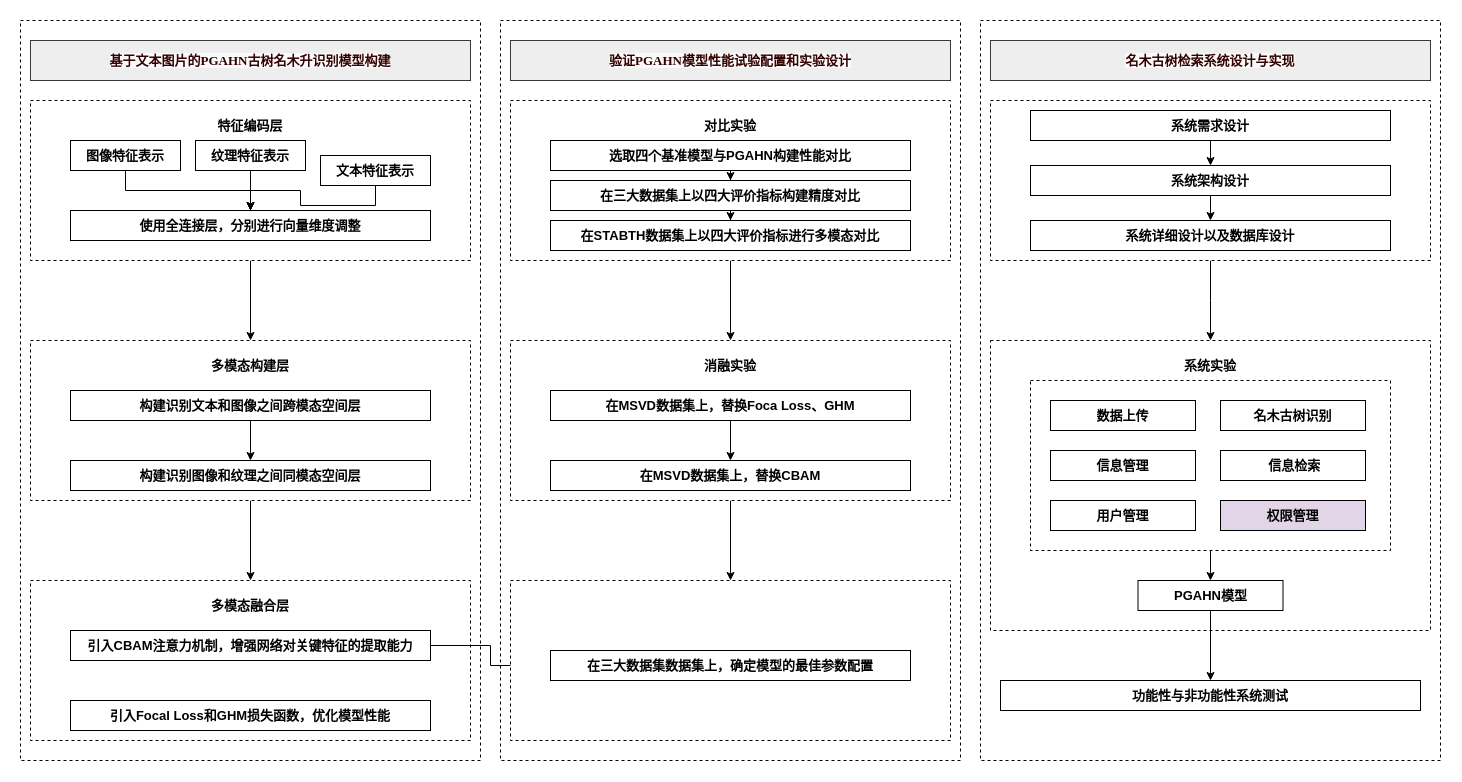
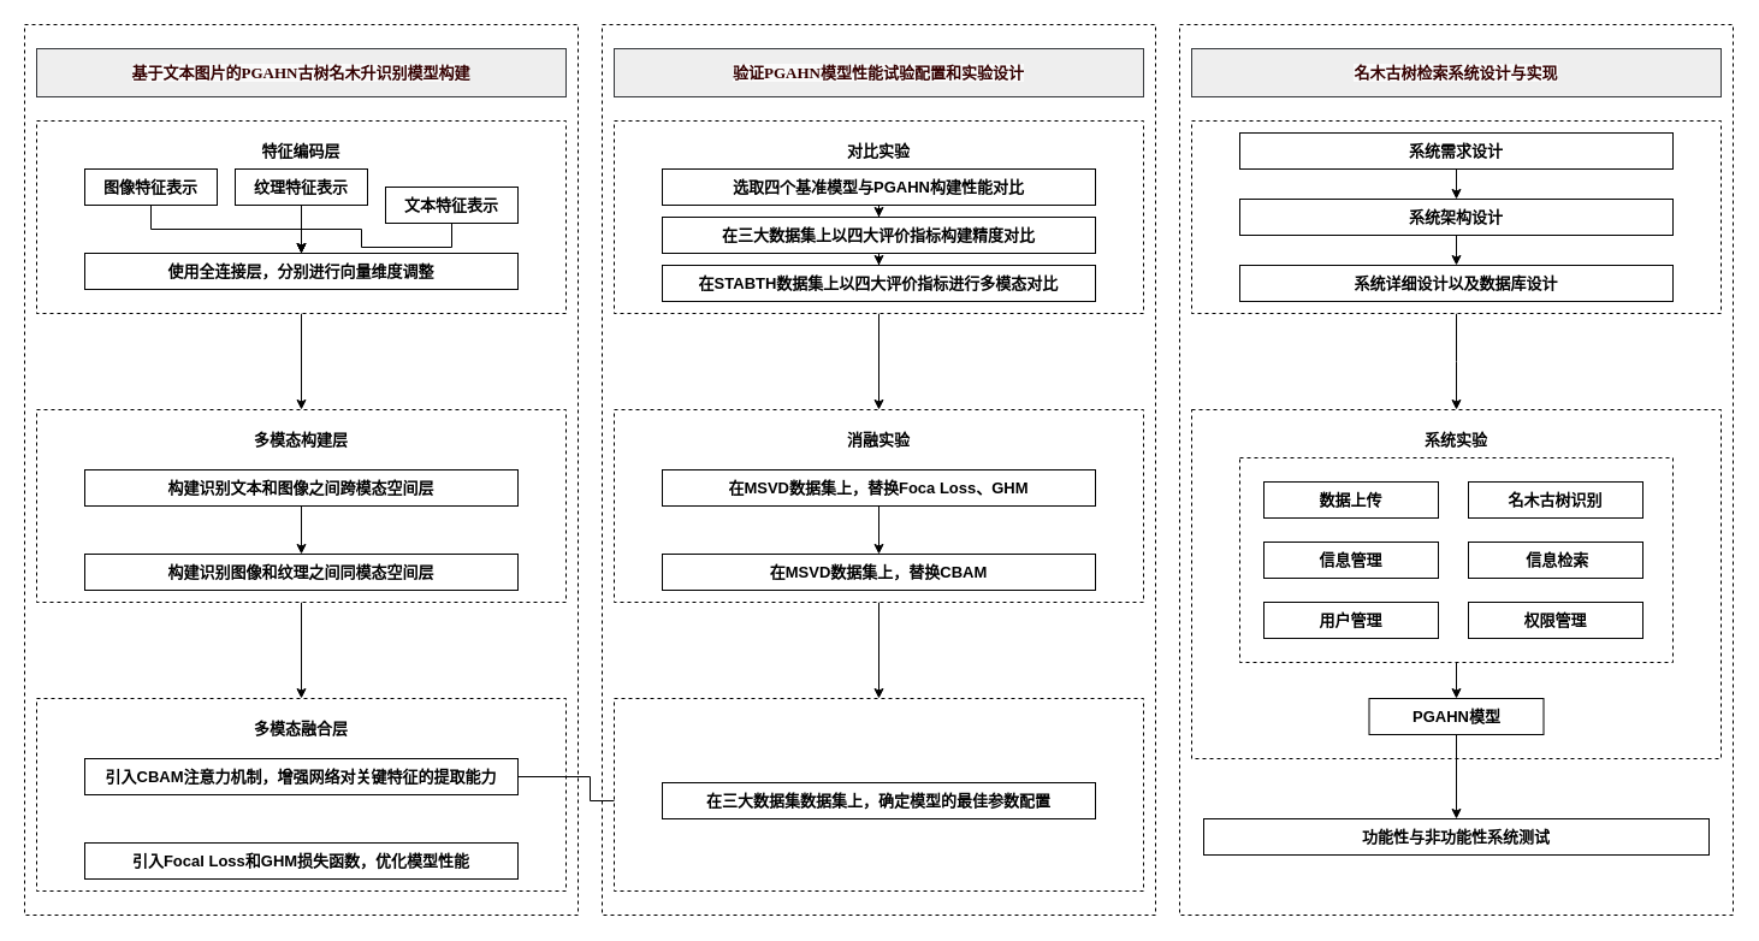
  <mxCell id="0" />
  <mxCell id="1" parent="0" />
  <mxCell id="2" value="" style="rounded=0;whiteSpace=wrap;html=1;dashed=1;fontSize=13;fontStyle=1" parent="1" vertex="1"><mxGeometry x="980" y="20" width="460" height="740" as="geometry" /></mxCell>
  <mxCell id="3" value="" style="rounded=0;whiteSpace=wrap;html=1;dashed=1;fontSize=13;fontStyle=1" parent="1" vertex="1"><mxGeometry x="500" y="20" width="460" height="740" as="geometry" /></mxCell>
  <mxCell id="4" value="" style="rounded=0;whiteSpace=wrap;html=1;dashed=1;fontSize=13;fontStyle=1" parent="1" vertex="1"><mxGeometry x="20" y="20" width="460" height="740" as="geometry" /></mxCell>
  <mxCell id="5" value="" style="rounded=0;whiteSpace=wrap;html=1;dashed=1;fontSize=13;fontStyle=1" parent="1" vertex="1"><mxGeometry x="990" y="340" width="440" height="290" as="geometry" /></mxCell>
  <mxCell id="6" style="edgeStyle=orthogonalEdgeStyle;rounded=0;orthogonalLoop=1;jettySize=auto;html=1;entryX=0.5;entryY=0;entryDx=0;entryDy=0;fontSize=13;fontStyle=1" parent="1" source="7" edge="1"><mxGeometry relative="1" as="geometry"><mxPoint x="1210" y="340" as="targetPoint" /></mxGeometry></mxCell>
  <mxCell id="7" value="" style="rounded=0;whiteSpace=wrap;html=1;dashed=1;fontSize=13;fontStyle=1" parent="1" vertex="1"><mxGeometry x="990" y="100" width="440" height="160" as="geometry" /></mxCell>
  <mxCell id="8" value="&lt;div style=&quot;text-align: left;&quot;&gt;&lt;font face=&quot;微软雅黑&quot; style=&quot;color: rgb(51, 0, 0);&quot;&gt;&lt;span style=&quot;caret-color: rgb(231, 79, 76); background-color: rgb(250, 250, 250);&quot;&gt;&lt;span&gt;基于文本图片的PGAHN古树名木升识别模型构建&lt;/span&gt;&lt;/span&gt;&lt;/font&gt;&lt;/div&gt;" style="rounded=0;whiteSpace=wrap;html=1;fontStyle=1;fillColor=#eeeeee;strokeColor=#36393d;fontSize=13;" parent="1" vertex="1"><mxGeometry x="30" y="40" width="440" height="40" as="geometry" /></mxCell>
  <mxCell id="9" style="edgeStyle=orthogonalEdgeStyle;rounded=0;orthogonalLoop=1;jettySize=auto;html=1;entryX=0.5;entryY=0;entryDx=0;entryDy=0;fontSize=13;fontStyle=1" parent="1" source="10" target="20" edge="1"><mxGeometry relative="1" as="geometry" /></mxCell>
  <mxCell id="10" value="" style="rounded=0;whiteSpace=wrap;html=1;dashed=1;fontSize=13;fontStyle=1" parent="1" vertex="1"><mxGeometry x="30" y="100" width="440" height="160" as="geometry" /></mxCell>
  <mxCell id="11" value="特征编码层" style="rounded=0;whiteSpace=wrap;html=1;fillColor=default;strokeColor=none;fontSize=13;fontStyle=1" parent="1" vertex="1"><mxGeometry x="190" y="110" width="120" height="30" as="geometry" /></mxCell>
  <mxCell id="12" style="edgeStyle=orthogonalEdgeStyle;rounded=0;orthogonalLoop=1;jettySize=auto;html=1;entryX=0.5;entryY=0;entryDx=0;entryDy=0;fontSize=13;fontStyle=1" parent="1" source="13" target="18" edge="1"><mxGeometry relative="1" as="geometry" /></mxCell>
  <mxCell id="13" value="图像特征表示" style="rounded=0;whiteSpace=wrap;html=1;fontSize=13;fontStyle=1" parent="1" vertex="1"><mxGeometry x="70" y="140" width="110" height="30" as="geometry" /></mxCell>
  <mxCell id="14" style="edgeStyle=orthogonalEdgeStyle;rounded=0;orthogonalLoop=1;jettySize=auto;html=1;fontSize=13;fontStyle=1" parent="1" source="15" target="18" edge="1"><mxGeometry relative="1" as="geometry" /></mxCell>
  <mxCell id="15" value="纹理特征表示" style="rounded=0;whiteSpace=wrap;html=1;fontSize=13;fontStyle=1" parent="1" vertex="1"><mxGeometry x="195" y="140" width="110" height="30" as="geometry" /></mxCell>
  <mxCell id="16" style="edgeStyle=orthogonalEdgeStyle;rounded=0;orthogonalLoop=1;jettySize=auto;html=1;entryX=0.5;entryY=0;entryDx=0;entryDy=0;fontSize=13;fontStyle=1" parent="1" source="17" target="18" edge="1"><mxGeometry relative="1" as="geometry" /></mxCell>
  <mxCell id="17" value="文本特征表示" style="rounded=0;whiteSpace=wrap;html=1;strokeColor=default;fontSize=13;fontStyle=1" parent="1" vertex="1"><mxGeometry x="320" y="155" width="110" height="30" as="geometry" /></mxCell>
  <mxCell id="18" value="使用全连接层，分别进行向量维度调整" style="rounded=0;whiteSpace=wrap;html=1;fontSize=13;fontStyle=1" parent="1" vertex="1"><mxGeometry x="70" y="210" width="360" height="30" as="geometry" /></mxCell>
  <mxCell id="19" style="edgeStyle=orthogonalEdgeStyle;rounded=0;orthogonalLoop=1;jettySize=auto;html=1;entryX=0.5;entryY=0;entryDx=0;entryDy=0;fontSize=13;fontStyle=1" parent="1" source="20" target="25" edge="1"><mxGeometry relative="1" as="geometry" /></mxCell>
  <mxCell id="20" value="" style="rounded=0;whiteSpace=wrap;html=1;dashed=1;fontSize=13;fontStyle=1" parent="1" vertex="1"><mxGeometry x="30" y="340" width="440" height="160" as="geometry" /></mxCell>
  <mxCell id="21" value="多模态构建层" style="rounded=0;whiteSpace=wrap;html=1;fillColor=none;strokeColor=none;fontSize=13;fontStyle=1" parent="1" vertex="1"><mxGeometry x="190" y="350" width="120" height="30" as="geometry" /></mxCell>
  <mxCell id="22" style="edgeStyle=orthogonalEdgeStyle;rounded=0;orthogonalLoop=1;jettySize=auto;html=1;fontSize=13;fontStyle=1" parent="1" source="23" target="24" edge="1"><mxGeometry relative="1" as="geometry" /></mxCell>
  <mxCell id="23" value="构建识别文本和图像之间跨模态空间层" style="rounded=0;whiteSpace=wrap;html=1;fontSize=13;fontStyle=1" parent="1" vertex="1"><mxGeometry x="70" y="390" width="360" height="30" as="geometry" /></mxCell>
  <mxCell id="24" value="构建识别图像和纹理之间同模态空间层" style="rounded=0;whiteSpace=wrap;html=1;fontSize=13;fontStyle=1" parent="1" vertex="1"><mxGeometry x="70" y="460" width="360" height="30" as="geometry" /></mxCell>
  <mxCell id="25" value="" style="rounded=0;whiteSpace=wrap;html=1;dashed=1;fontSize=13;fontStyle=1" parent="1" vertex="1"><mxGeometry x="30" y="580" width="440" height="160" as="geometry" /></mxCell>
  <mxCell id="26" value="多模态融合层" style="rounded=0;whiteSpace=wrap;html=1;strokeColor=none;fontSize=13;fontStyle=1" parent="1" vertex="1"><mxGeometry x="190" y="590" width="120" height="30" as="geometry" /></mxCell>
  <mxCell id="27" style="edgeStyle=orthogonalEdgeStyle;rounded=0;orthogonalLoop=1;jettySize=auto;html=1;fontSize=13;fontStyle=1;" parent="1" source="28" target="45" edge="1"><mxGeometry relative="1" as="geometry" /></mxCell>
  <mxCell id="28" value="引入CBAM注意力机制，增强网络对关键特征的提取能力" style="rounded=0;whiteSpace=wrap;html=1;fontSize=13;fontStyle=1" parent="1" vertex="1"><mxGeometry x="70" y="630" width="360" height="30" as="geometry" /></mxCell>
  <mxCell id="29" value="引入Focal Loss和GHM损失函数，优化模型性能" style="rounded=0;whiteSpace=wrap;html=1;fontSize=13;fontStyle=1" parent="1" vertex="1"><mxGeometry x="70" y="700" width="360" height="30" as="geometry" /></mxCell>
  <mxCell id="30" value="&lt;div style=&quot;text-align: left;&quot;&gt;&lt;font color=&quot;#330000&quot; face=&quot;微软雅黑&quot;&gt;&lt;span style=&quot;caret-color: rgb(231, 79, 76); background-color: rgb(250, 250, 250);&quot;&gt;&lt;span&gt;验证PGAHN模型性能试验配置和实验设计&lt;/span&gt;&lt;/span&gt;&lt;/font&gt;&lt;/div&gt;" style="rounded=0;whiteSpace=wrap;html=1;fillColor=#eeeeee;strokeColor=#36393d;fontStyle=1;fontSize=13;" parent="1" vertex="1"><mxGeometry x="510" y="40" width="440" height="40" as="geometry" /></mxCell>
  <mxCell id="31" style="edgeStyle=orthogonalEdgeStyle;rounded=0;orthogonalLoop=1;jettySize=auto;html=1;entryX=0.5;entryY=0;entryDx=0;entryDy=0;fontSize=13;fontStyle=1" parent="1" source="32" target="39" edge="1"><mxGeometry relative="1" as="geometry" /></mxCell>
  <mxCell id="32" value="" style="rounded=0;whiteSpace=wrap;html=1;dashed=1;fontSize=13;fontStyle=1" parent="1" vertex="1"><mxGeometry x="510" y="100" width="440" height="160" as="geometry" /></mxCell>
  <mxCell id="33" value="对比实验" style="rounded=0;whiteSpace=wrap;html=1;fillColor=default;strokeColor=none;fontSize=13;fontStyle=1" parent="1" vertex="1"><mxGeometry x="670" y="110" width="120" height="30" as="geometry" /></mxCell>
  <mxCell id="34" style="edgeStyle=orthogonalEdgeStyle;rounded=0;orthogonalLoop=1;jettySize=auto;html=1;entryX=0.5;entryY=0;entryDx=0;entryDy=0;fontSize=13;fontStyle=1" parent="1" source="35" target="37" edge="1"><mxGeometry relative="1" as="geometry" /></mxCell>
  <mxCell id="35" value="选取四个基准模型与PGAHN构建性能对比" style="rounded=0;whiteSpace=wrap;html=1;fontSize=13;fontStyle=1" parent="1" vertex="1"><mxGeometry x="550" y="140" width="360" height="30" as="geometry" /></mxCell>
  <mxCell id="36" style="edgeStyle=orthogonalEdgeStyle;rounded=0;orthogonalLoop=1;jettySize=auto;html=1;entryX=0.5;entryY=0;entryDx=0;entryDy=0;fontSize=13;fontStyle=1" parent="1" source="37" target="64" edge="1"><mxGeometry relative="1" as="geometry" /></mxCell>
  <mxCell id="37" value="在三大数据集上以四大评价指标构建精度对比" style="rounded=0;whiteSpace=wrap;html=1;fontSize=13;fontStyle=1" parent="1" vertex="1"><mxGeometry x="550" y="180" width="360" height="30" as="geometry" /></mxCell>
  <mxCell id="38" style="edgeStyle=orthogonalEdgeStyle;rounded=0;orthogonalLoop=1;jettySize=auto;html=1;entryX=0.5;entryY=0;entryDx=0;entryDy=0;fontSize=13;fontStyle=1" parent="1" source="39" target="44" edge="1"><mxGeometry relative="1" as="geometry" /></mxCell>
  <mxCell id="39" value="" style="rounded=0;whiteSpace=wrap;html=1;dashed=1;fontSize=13;fontStyle=1" parent="1" vertex="1"><mxGeometry x="510" y="340" width="440" height="160" as="geometry" /></mxCell>
  <mxCell id="40" value="消融实验" style="rounded=0;whiteSpace=wrap;html=1;fillColor=none;strokeColor=none;fontSize=13;fontStyle=1" parent="1" vertex="1"><mxGeometry x="670" y="350" width="120" height="30" as="geometry" /></mxCell>
  <mxCell id="41" style="edgeStyle=orthogonalEdgeStyle;rounded=0;orthogonalLoop=1;jettySize=auto;html=1;fontSize=13;fontStyle=1" parent="1" source="42" target="43" edge="1"><mxGeometry relative="1" as="geometry" /></mxCell>
  <mxCell id="42" value="在MSVD数据集上，替换Foca Loss、GHM" style="rounded=0;whiteSpace=wrap;html=1;fontSize=13;fontStyle=1" parent="1" vertex="1"><mxGeometry x="550" y="390" width="360" height="30" as="geometry" /></mxCell>
  <mxCell id="43" value="在MSVD数据集上，替换CBAM" style="rounded=0;whiteSpace=wrap;html=1;fontSize=13;fontStyle=1" parent="1" vertex="1"><mxGeometry x="550" y="460" width="360" height="30" as="geometry" /></mxCell>
  <mxCell id="44" value="" style="rounded=0;whiteSpace=wrap;html=1;dashed=1;fontSize=13;fontStyle=1" parent="1" vertex="1"><mxGeometry x="510" y="580" width="440" height="160" as="geometry" /></mxCell>
  <mxCell id="45" value="在三大数据集数据集上，确定模型的最佳参数配置" style="rounded=0;whiteSpace=wrap;html=1;fontSize=13;fontStyle=1" parent="1" vertex="1"><mxGeometry x="550" y="650" width="360" height="30" as="geometry" /></mxCell>
  <mxCell id="46" value="&lt;div style=&quot;text-align: left;&quot;&gt;&lt;font color=&quot;#330000&quot; face=&quot;微软雅黑&quot;&gt;&lt;span style=&quot;caret-color: rgb(231, 79, 76); background-color: rgb(250, 250, 250);&quot;&gt;&lt;span&gt;名木古树检索系统设计与实现&lt;/span&gt;&lt;/span&gt;&lt;/font&gt;&lt;/div&gt;" style="rounded=0;whiteSpace=wrap;html=1;fillColor=#eeeeee;strokeColor=#36393d;fontStyle=1;fontSize=13;" parent="1" vertex="1"><mxGeometry x="990" y="40" width="440" height="40" as="geometry" /></mxCell>
  <mxCell id="47" style="edgeStyle=orthogonalEdgeStyle;rounded=0;orthogonalLoop=1;jettySize=auto;html=1;fontSize=13;fontStyle=1" parent="1" source="48" target="51" edge="1"><mxGeometry relative="1" as="geometry" /></mxCell>
  <mxCell id="48" value="系统需求设计" style="rounded=0;whiteSpace=wrap;html=1;fontSize=13;fontStyle=1" parent="1" vertex="1"><mxGeometry x="1030" y="110" width="360" height="30" as="geometry" /></mxCell>
  <mxCell id="49" value="系统详细设计以及数据库设计" style="rounded=0;whiteSpace=wrap;html=1;fontSize=13;fontStyle=1" parent="1" vertex="1"><mxGeometry x="1030" y="220" width="360" height="30" as="geometry" /></mxCell>
  <mxCell id="50" style="edgeStyle=orthogonalEdgeStyle;rounded=0;orthogonalLoop=1;jettySize=auto;html=1;fontSize=13;fontStyle=1" parent="1" source="51" target="49" edge="1"><mxGeometry relative="1" as="geometry" /></mxCell>
  <mxCell id="51" value="系统架构设计" style="rounded=0;whiteSpace=wrap;html=1;fontSize=13;fontStyle=1" parent="1" vertex="1"><mxGeometry x="1030" y="165" width="360" height="30" as="geometry" /></mxCell>
  <mxCell id="52" value="系统实验" style="rounded=0;whiteSpace=wrap;html=1;fillColor=none;strokeColor=none;fontSize=13;fontStyle=1" parent="1" vertex="1"><mxGeometry x="1150" y="350" width="120" height="30" as="geometry" /></mxCell>
  <mxCell id="53" style="edgeStyle=orthogonalEdgeStyle;rounded=0;orthogonalLoop=1;jettySize=auto;html=1;entryX=0.5;entryY=0;entryDx=0;entryDy=0;fontSize=13;fontStyle=1" parent="1" source="54" target="62" edge="1"><mxGeometry relative="1" as="geometry" /></mxCell>
  <mxCell id="54" value="" style="rounded=0;whiteSpace=wrap;html=1;dashed=1;fontSize=13;fontStyle=1" parent="1" vertex="1"><mxGeometry x="1030" y="380" width="360" height="170" as="geometry" /></mxCell>
  <mxCell id="55" value="数据上传" style="rounded=0;whiteSpace=wrap;html=1;fontSize=13;fontStyle=1" parent="1" vertex="1"><mxGeometry x="1050" y="400" width="145" height="30" as="geometry" /></mxCell>
  <mxCell id="56" value="名木古树识别" style="rounded=0;whiteSpace=wrap;html=1;fontSize=13;fontStyle=1" parent="1" vertex="1"><mxGeometry x="1220" y="400" width="145" height="30" as="geometry" /></mxCell>
  <mxCell id="57" value="信息管理" style="rounded=0;whiteSpace=wrap;html=1;fontSize=13;fontStyle=1" parent="1" vertex="1"><mxGeometry x="1050" y="450" width="145" height="30" as="geometry" /></mxCell>
  <mxCell id="58" value="&amp;nbsp;信息检索" style="rounded=0;whiteSpace=wrap;html=1;fontSize=13;fontStyle=1" parent="1" vertex="1"><mxGeometry x="1220" y="450" width="145" height="30" as="geometry" /></mxCell>
  <mxCell id="59" value="用户管理" style="rounded=0;whiteSpace=wrap;html=1;fontSize=13;fontStyle=1" parent="1" vertex="1"><mxGeometry x="1050" y="500" width="145" height="30" as="geometry" /></mxCell>
- <mxCell id="60" value="权限管理" style="rounded=0;whiteSpace=wrap;html=1;fontSize=13;fontStyle=1;fillColor=#e1d5e7;" parent="1" vertex="1"><mxGeometry x="1220" y="500" width="145" height="30" as="geometry" /></mxCell>
+ <mxCell id="60" value="权限管理" style="rounded=0;whiteSpace=wrap;html=1;fontSize=13;fontStyle=1" parent="1" vertex="1"><mxGeometry x="1220" y="500" width="145" height="30" as="geometry" /></mxCell>
  <mxCell id="61" style="edgeStyle=orthogonalEdgeStyle;rounded=0;orthogonalLoop=1;jettySize=auto;html=1;entryX=0.5;entryY=0;entryDx=0;entryDy=0;fontSize=13;fontStyle=1" parent="1" source="62" target="63" edge="1"><mxGeometry relative="1" as="geometry" /></mxCell>
  <mxCell id="62" value="PGAHN模型" style="rounded=0;whiteSpace=wrap;html=1;fontSize=13;fontStyle=1" parent="1" vertex="1"><mxGeometry x="1137.5" y="580" width="145" height="30" as="geometry" /></mxCell>
  <mxCell id="63" value="功能性与非功能性系统测试" style="rounded=0;whiteSpace=wrap;html=1;fontSize=13;fontStyle=1" parent="1" vertex="1"><mxGeometry x="1000" y="680" width="420" height="30" as="geometry" /></mxCell>
  <mxCell id="64" value="在STABTH数据集上以四大评价指标进行多模态对比" style="rounded=0;whiteSpace=wrap;html=1;fontSize=13;fontStyle=1" parent="1" vertex="1"><mxGeometry x="550" y="220" width="360" height="30" as="geometry" /></mxCell>
